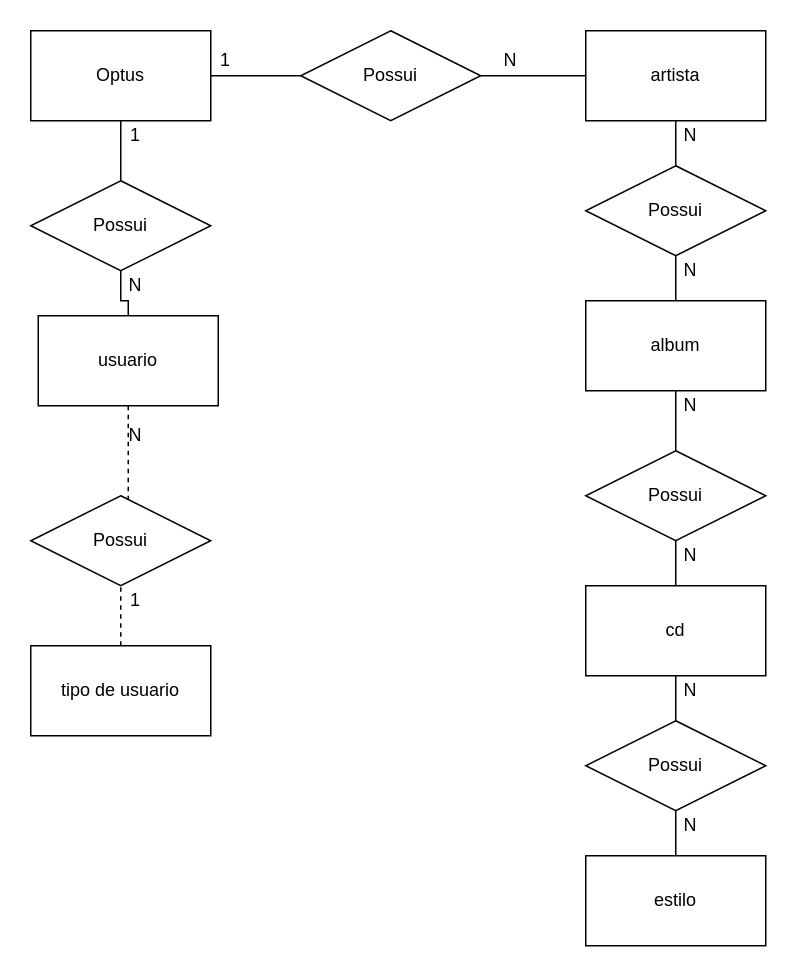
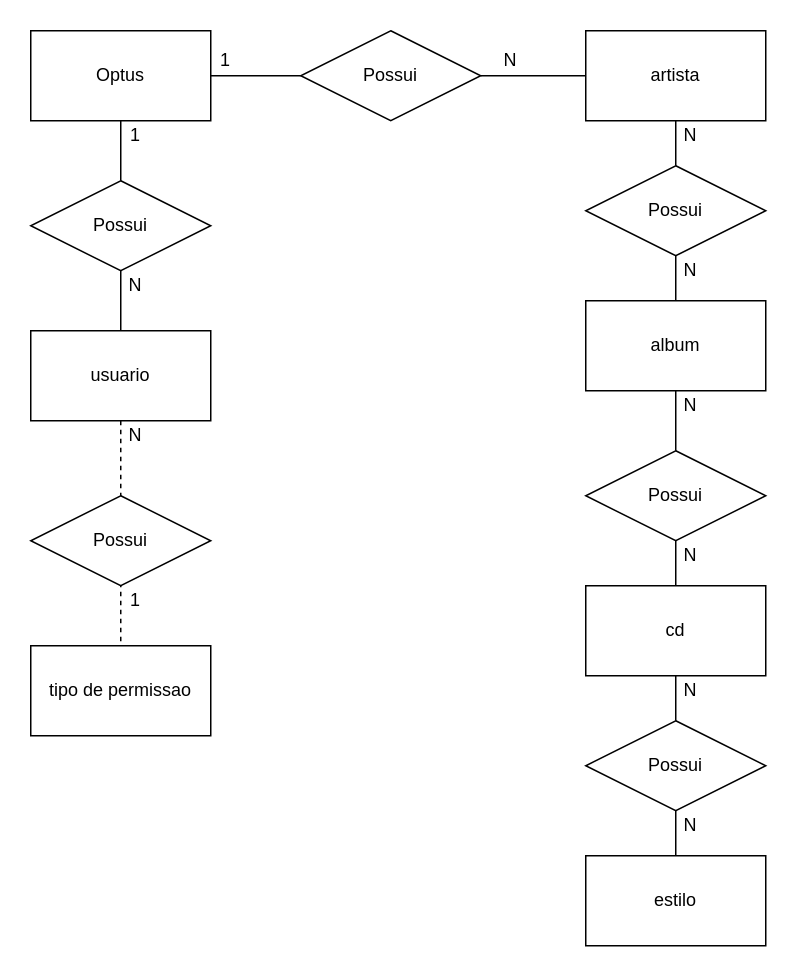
  <mxCell id="0" />
  <mxCell id="1" parent="0" />
  <mxCell id="2" value="" style="edgeStyle=orthogonalEdgeStyle;rounded=0;orthogonalLoop=1;jettySize=auto;html=1;endArrow=none;endFill=0;" edge="1" parent="1" source="4" target="13"><mxGeometry relative="1" as="geometry" /></mxCell>
  <mxCell id="3" value="" style="edgeStyle=orthogonalEdgeStyle;rounded=0;orthogonalLoop=1;jettySize=auto;html=1;endArrow=none;endFill=0;" edge="1" parent="1" source="4" target="23"><mxGeometry relative="1" as="geometry" /></mxCell>
  <mxCell id="4" value="Optus" style="rounded=0;whiteSpace=wrap;html=1;" vertex="1" parent="1"><mxGeometry x="20" y="20" width="120" height="60" as="geometry" /></mxCell>
  <mxCell id="5" value="" style="edgeStyle=orthogonalEdgeStyle;rounded=0;orthogonalLoop=1;jettySize=auto;html=1;endArrow=none;endFill=0;" edge="1" parent="1" source="6" target="24"><mxGeometry relative="1" as="geometry" /></mxCell>
  <mxCell id="6" value="artista" style="rounded=0;whiteSpace=wrap;html=1;" vertex="1" parent="1"><mxGeometry x="390" y="20" width="120" height="60" as="geometry" /></mxCell>
  <mxCell id="7" value="" style="edgeStyle=orthogonalEdgeStyle;rounded=0;orthogonalLoop=1;jettySize=auto;html=1;endArrow=none;endFill=0;" edge="1" parent="1" source="9" target="24"><mxGeometry relative="1" as="geometry" /></mxCell>
  <mxCell id="8" value="" style="edgeStyle=orthogonalEdgeStyle;rounded=0;orthogonalLoop=1;jettySize=auto;html=1;endArrow=none;endFill=0;" edge="1" parent="1" source="9" target="25"><mxGeometry relative="1" as="geometry" /></mxCell>
  <mxCell id="9" value="album" style="rounded=0;whiteSpace=wrap;html=1;" vertex="1" parent="1"><mxGeometry x="390" y="200" width="120" height="60" as="geometry" /></mxCell>
  <mxCell id="10" value="" style="edgeStyle=orthogonalEdgeStyle;rounded=0;orthogonalLoop=1;jettySize=auto;html=1;endArrow=none;endFill=0;" edge="1" parent="1" source="11" target="25"><mxGeometry relative="1" as="geometry" /></mxCell>
  <mxCell id="11" value="cd" style="rounded=0;whiteSpace=wrap;html=1;" vertex="1" parent="1"><mxGeometry x="390" y="390" width="120" height="60" as="geometry" /></mxCell>
  <mxCell id="12" value="" style="edgeStyle=orthogonalEdgeStyle;rounded=0;orthogonalLoop=1;jettySize=auto;html=1;endArrow=none;endFill=0;" edge="1" parent="1" source="13" target="15"><mxGeometry relative="1" as="geometry" /></mxCell>
  <mxCell id="13" value="Possui" style="shape=rhombus;perimeter=rhombusPerimeter;whiteSpace=wrap;html=1;align=center;" vertex="1" parent="1"><mxGeometry x="20" y="120" width="120" height="60" as="geometry" /></mxCell>
  <mxCell id="14" value="" style="edgeStyle=orthogonalEdgeStyle;rounded=0;orthogonalLoop=1;jettySize=auto;html=1;endArrow=none;endFill=0;dashed=1;" edge="1" parent="1" source="15" target="18"><mxGeometry relative="1" as="geometry" /></mxCell>
- <mxCell id="15" value="usuario" style="rounded=0;whiteSpace=wrap;html=1;" vertex="1" parent="1"><mxGeometry x="25" y="210" width="120" height="60" as="geometry" /></mxCell>
+ <mxCell id="15" value="usuario" style="rounded=0;whiteSpace=wrap;html=1;" vertex="1" parent="1"><mxGeometry x="20" y="220" width="120" height="60" as="geometry" /></mxCell>
  <mxCell id="16" value="1" style="text;html=1;strokeColor=none;fillColor=none;align=center;verticalAlign=middle;whiteSpace=wrap;rounded=0;" vertex="1" parent="1"><mxGeometry x="70" y="80" width="40" height="20" as="geometry" /></mxCell>
  <mxCell id="17" value="N" style="text;html=1;strokeColor=none;fillColor=none;align=center;verticalAlign=middle;whiteSpace=wrap;rounded=0;" vertex="1" parent="1"><mxGeometry x="70" y="180" width="40" height="20" as="geometry" /></mxCell>
- <mxCell id="18" value="tipo de usuario" style="rounded=0;whiteSpace=wrap;html=1;" vertex="1" parent="1"><mxGeometry x="20" y="430" width="120" height="60" as="geometry" /></mxCell>
+ <mxCell id="18" value="tipo de permissao" style="rounded=0;whiteSpace=wrap;html=1;" vertex="1" parent="1"><mxGeometry x="20" y="430" width="120" height="60" as="geometry" /></mxCell>
  <mxCell id="19" value="Possui" style="shape=rhombus;perimeter=rhombusPerimeter;whiteSpace=wrap;html=1;align=center;" vertex="1" parent="1"><mxGeometry x="20" y="330" width="120" height="60" as="geometry" /></mxCell>
  <mxCell id="20" value="N" style="text;html=1;strokeColor=none;fillColor=none;align=center;verticalAlign=middle;whiteSpace=wrap;rounded=0;" vertex="1" parent="1"><mxGeometry x="70" y="280" width="40" height="20" as="geometry" /></mxCell>
  <mxCell id="21" value="1" style="text;html=1;strokeColor=none;fillColor=none;align=center;verticalAlign=middle;whiteSpace=wrap;rounded=0;" vertex="1" parent="1"><mxGeometry x="70" y="390" width="40" height="20" as="geometry" /></mxCell>
  <mxCell id="22" value="" style="edgeStyle=orthogonalEdgeStyle;rounded=0;orthogonalLoop=1;jettySize=auto;html=1;endArrow=none;endFill=0;" edge="1" parent="1" source="23" target="6"><mxGeometry relative="1" as="geometry" /></mxCell>
  <mxCell id="23" value="Possui" style="shape=rhombus;perimeter=rhombusPerimeter;whiteSpace=wrap;html=1;align=center;" vertex="1" parent="1"><mxGeometry x="200" y="20" width="120" height="60" as="geometry" /></mxCell>
  <mxCell id="24" value="Possui" style="shape=rhombus;perimeter=rhombusPerimeter;whiteSpace=wrap;html=1;align=center;" vertex="1" parent="1"><mxGeometry x="390" y="110" width="120" height="60" as="geometry" /></mxCell>
  <mxCell id="25" value="Possui" style="shape=rhombus;perimeter=rhombusPerimeter;whiteSpace=wrap;html=1;align=center;" vertex="1" parent="1"><mxGeometry x="390" y="300" width="120" height="60" as="geometry" /></mxCell>
  <mxCell id="26" value="" style="edgeStyle=orthogonalEdgeStyle;rounded=0;orthogonalLoop=1;jettySize=auto;html=1;endArrow=none;endFill=0;" edge="1" parent="1" source="28" target="11"><mxGeometry relative="1" as="geometry" /></mxCell>
  <mxCell id="27" value="" style="edgeStyle=orthogonalEdgeStyle;rounded=0;orthogonalLoop=1;jettySize=auto;html=1;endArrow=none;endFill=0;" edge="1" parent="1" source="28" target="29"><mxGeometry relative="1" as="geometry" /></mxCell>
  <mxCell id="28" value="Possui" style="shape=rhombus;perimeter=rhombusPerimeter;whiteSpace=wrap;html=1;align=center;" vertex="1" parent="1"><mxGeometry x="390" y="480" width="120" height="60" as="geometry" /></mxCell>
  <mxCell id="29" value="estilo" style="rounded=0;whiteSpace=wrap;html=1;" vertex="1" parent="1"><mxGeometry x="390" y="570" width="120" height="60" as="geometry" /></mxCell>
  <mxCell id="30" value="1" style="text;html=1;strokeColor=none;fillColor=none;align=center;verticalAlign=middle;whiteSpace=wrap;rounded=0;" vertex="1" parent="1"><mxGeometry x="130" y="30" width="40" height="20" as="geometry" /></mxCell>
  <mxCell id="31" value="N" style="text;html=1;strokeColor=none;fillColor=none;align=center;verticalAlign=middle;whiteSpace=wrap;rounded=0;" vertex="1" parent="1"><mxGeometry x="320" y="30" width="40" height="20" as="geometry" /></mxCell>
  <mxCell id="32" value="N" style="text;html=1;strokeColor=none;fillColor=none;align=center;verticalAlign=middle;whiteSpace=wrap;rounded=0;" vertex="1" parent="1"><mxGeometry x="440" y="80" width="40" height="20" as="geometry" /></mxCell>
  <mxCell id="33" value="N" style="text;html=1;strokeColor=none;fillColor=none;align=center;verticalAlign=middle;whiteSpace=wrap;rounded=0;" vertex="1" parent="1"><mxGeometry x="440" y="170" width="40" height="20" as="geometry" /></mxCell>
  <mxCell id="34" value="N" style="text;html=1;strokeColor=none;fillColor=none;align=center;verticalAlign=middle;whiteSpace=wrap;rounded=0;" vertex="1" parent="1"><mxGeometry x="440" y="260" width="40" height="20" as="geometry" /></mxCell>
  <mxCell id="35" value="N" style="text;html=1;strokeColor=none;fillColor=none;align=center;verticalAlign=middle;whiteSpace=wrap;rounded=0;" vertex="1" parent="1"><mxGeometry x="440" y="360" width="40" height="20" as="geometry" /></mxCell>
  <mxCell id="36" value="N" style="text;html=1;strokeColor=none;fillColor=none;align=center;verticalAlign=middle;whiteSpace=wrap;rounded=0;" vertex="1" parent="1"><mxGeometry x="440" y="450" width="40" height="20" as="geometry" /></mxCell>
  <mxCell id="37" value="N" style="text;html=1;strokeColor=none;fillColor=none;align=center;verticalAlign=middle;whiteSpace=wrap;rounded=0;" vertex="1" parent="1"><mxGeometry x="440" y="540" width="40" height="20" as="geometry" /></mxCell>
